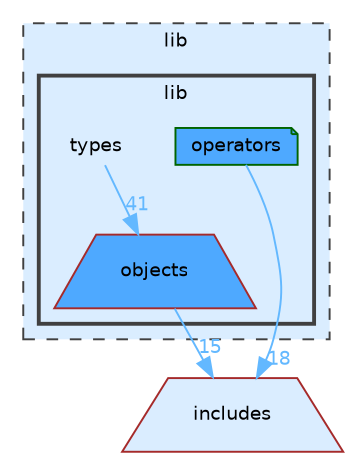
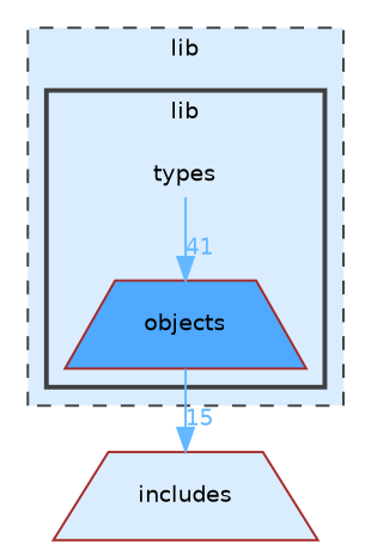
  digraph {
    compound=true
    node [color=brown fontname=Helvetica fontsize=10 shape=trapezium fillcolor="#4ea9ff" style=filled]
    edge [color=steelblue1 fontcolor=steelblue1 fontname=Helvetica fontsize=10 labeldistance=1.5 labelfontname=Helvetica labelfontsize=10]
    n1 [height=0.2 label=types shape=plaintext width=0.4 fillcolor="" style=""]
    n2 [height=0.2 label=objects width=0.4]
-   n3 [color=darkgreen height=0.2 label=operators shape=note width=0.4]
    n4 [fillcolor="#daedff" height=0.2 label=includes width=0.4]
    subgraph cluster_1 {
      bgcolor="#daedff"
      fontname=Helvetica
      fontsize=10
      label=lib
      pencolor=grey25
      style="filled,dashed"
      subgraph cluster_2 {
        bgcolor="#daedff"
        fontname=Helvetica
        fontsize=10
        label=lib
        pencolor=grey25
        style="filled,bold"
        n1
        n2
-       n3
      }
    }
    n1 -> n2 [headlabel=41]
    n2 -> n4 [headlabel=15]
-   n3 -> n4 [headlabel=18]
  }
